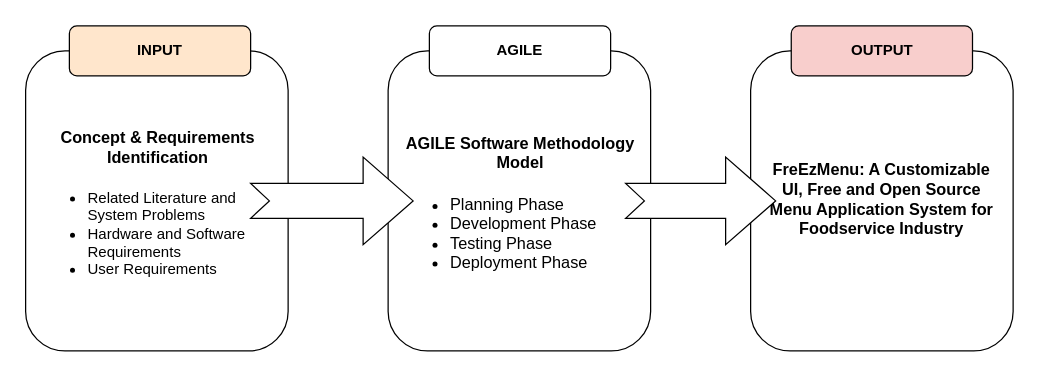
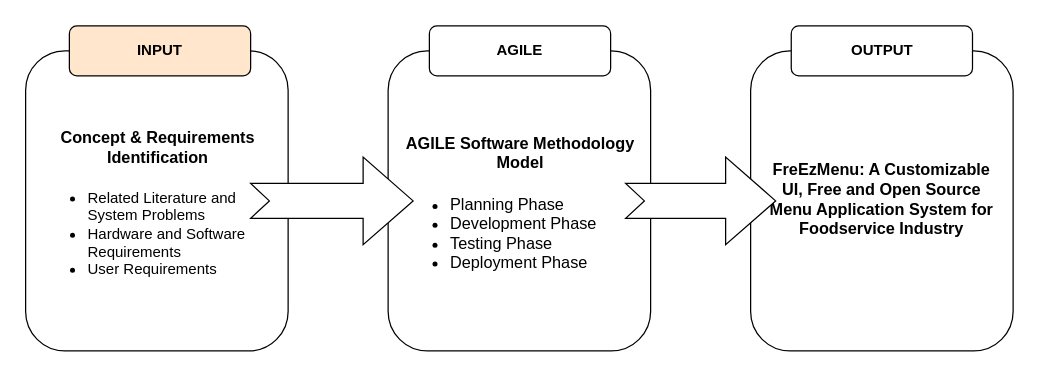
  <mxCell id="0" />
  <mxCell id="1" parent="0" />
  <mxCell id="2" value="&lt;p style=&quot;line-height: 90%;&quot;&gt;&lt;/p&gt;&lt;h5 style=&quot;text-align: center; line-height: 148%;&quot;&gt;&lt;b style=&quot;background-color: initial;&quot;&gt;&lt;font style=&quot;font-size: 13px;&quot;&gt;Concept &amp;amp; Requirements Identification&lt;/font&gt;&lt;/b&gt;&lt;/h5&gt;&lt;div&gt;&lt;ul&gt;&lt;li&gt;Related Literature and System Problems&lt;/li&gt;&lt;li&gt;Hardware and Software Requirements&lt;/li&gt;&lt;li&gt;User Requirements&lt;/li&gt;&lt;/ul&gt;&lt;/div&gt;&lt;p&gt;&lt;/p&gt;" style="rounded=1;whiteSpace=wrap;html=1;align=left;spacing=10;" parent="1" vertex="1"><mxGeometry x="20" y="40" width="210" height="240" as="geometry" /></mxCell>
  <mxCell id="3" value="&lt;h4&gt;INPUT&lt;/h4&gt;" style="rounded=1;whiteSpace=wrap;html=1;fillColor=#ffe6cc;" parent="1" vertex="1"><mxGeometry x="55" y="20" width="145" height="40" as="geometry" /></mxCell>
  <mxCell id="4" value="&lt;p style=&quot;line-height: 90%;&quot;&gt;&lt;/p&gt;&lt;h5 style=&quot;text-align: center; line-height: 148%;&quot;&gt;&lt;span style=&quot;font-size: 13px;&quot;&gt;AGILE Software Methodology Model&lt;/span&gt;&lt;/h5&gt;&lt;div&gt;&lt;ul&gt;&lt;li&gt;&lt;span style=&quot;font-size: 13px;&quot;&gt;Planning Phase&lt;/span&gt;&lt;/li&gt;&lt;li&gt;&lt;span style=&quot;font-size: 13px;&quot;&gt;Development Phase&lt;/span&gt;&lt;/li&gt;&lt;li&gt;&lt;span style=&quot;font-size: 13px;&quot;&gt;Testing Phase&lt;/span&gt;&lt;/li&gt;&lt;li&gt;&lt;span style=&quot;font-size: 13px;&quot;&gt;Deployment Phase&lt;/span&gt;&lt;/li&gt;&lt;/ul&gt;&lt;/div&gt;&lt;p&gt;&lt;/p&gt;" style="rounded=1;whiteSpace=wrap;html=1;align=left;spacing=10;" parent="1" vertex="1"><mxGeometry x="310" y="40" width="210" height="240" as="geometry" /></mxCell>
  <mxCell id="5" value="&lt;p style=&quot;line-height: 90%;&quot;&gt;&lt;/p&gt;&lt;h5 style=&quot;line-height: 148%;&quot;&gt;&lt;span style=&quot;font-size: 13px;&quot;&gt;FreEzMenu: A Customizable UI, Free and Open Source Menu Application System for Foodservice Industry&lt;/span&gt;&lt;/h5&gt;&lt;span id=&quot;docs-internal-guid-66b5f3af-7fff-0cfa-93a6-fb8ffc17fb4d&quot;&gt;&lt;/span&gt;&lt;p&gt;&lt;/p&gt;" style="rounded=1;whiteSpace=wrap;html=1;align=center;spacing=10;" parent="1" vertex="1"><mxGeometry x="600" y="40" width="210" height="240" as="geometry" /></mxCell>
  <mxCell id="6" value="&lt;h4&gt;AGILE&lt;/h4&gt;" style="rounded=1;whiteSpace=wrap;html=1;" parent="1" vertex="1"><mxGeometry x="343" y="20" width="145" height="40" as="geometry" /></mxCell>
- <mxCell id="7" value="&lt;h4&gt;OUTPUT&lt;/h4&gt;" style="rounded=1;whiteSpace=wrap;html=1;fillColor=#f8cecc;" parent="1" vertex="1"><mxGeometry x="632.5" y="20" width="145" height="40" as="geometry" /></mxCell>
+ <mxCell id="7" value="&lt;h4&gt;OUTPUT&lt;/h4&gt;" style="rounded=1;whiteSpace=wrap;html=1;" parent="1" vertex="1"><mxGeometry x="632.5" y="20" width="145" height="40" as="geometry" /></mxCell>
  <mxCell id="8" value="" style="html=1;shadow=0;dashed=0;align=center;verticalAlign=middle;shape=mxgraph.arrows2.arrow;dy=0.6;dx=40;notch=15;" parent="1" vertex="1"><mxGeometry x="200" y="125" width="130" height="70" as="geometry" /></mxCell>
  <mxCell id="9" value="" style="html=1;shadow=0;dashed=0;align=center;verticalAlign=middle;shape=mxgraph.arrows2.arrow;dy=0.6;dx=40;notch=15;" parent="1" vertex="1"><mxGeometry x="500" y="125" width="120" height="70" as="geometry" /></mxCell>
